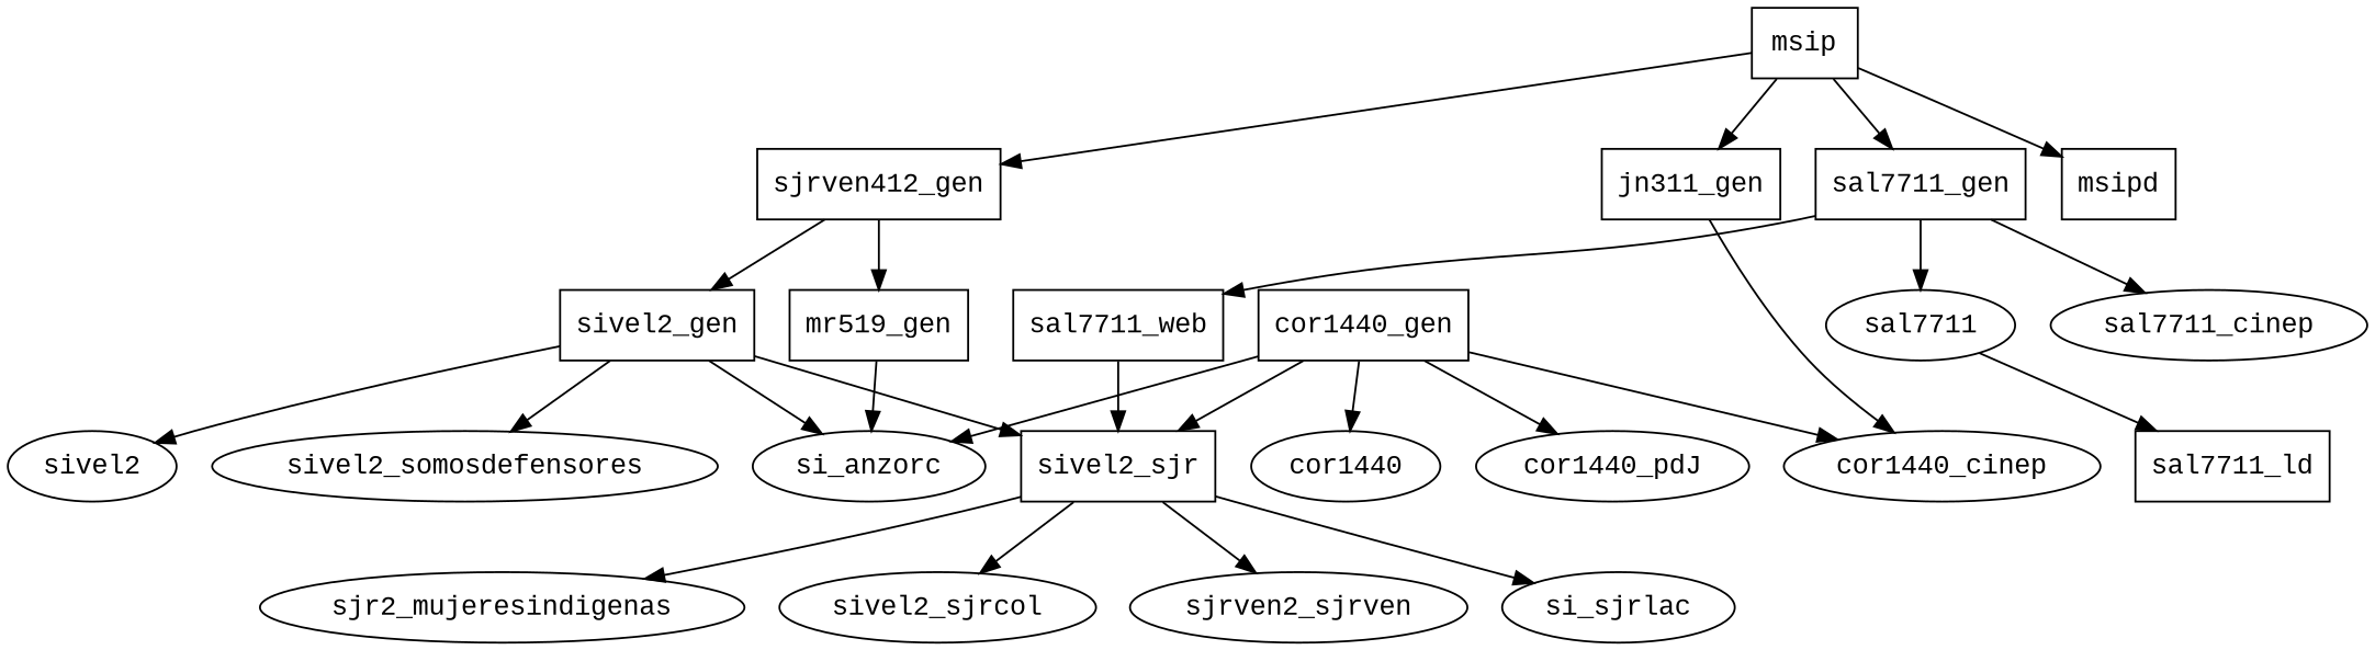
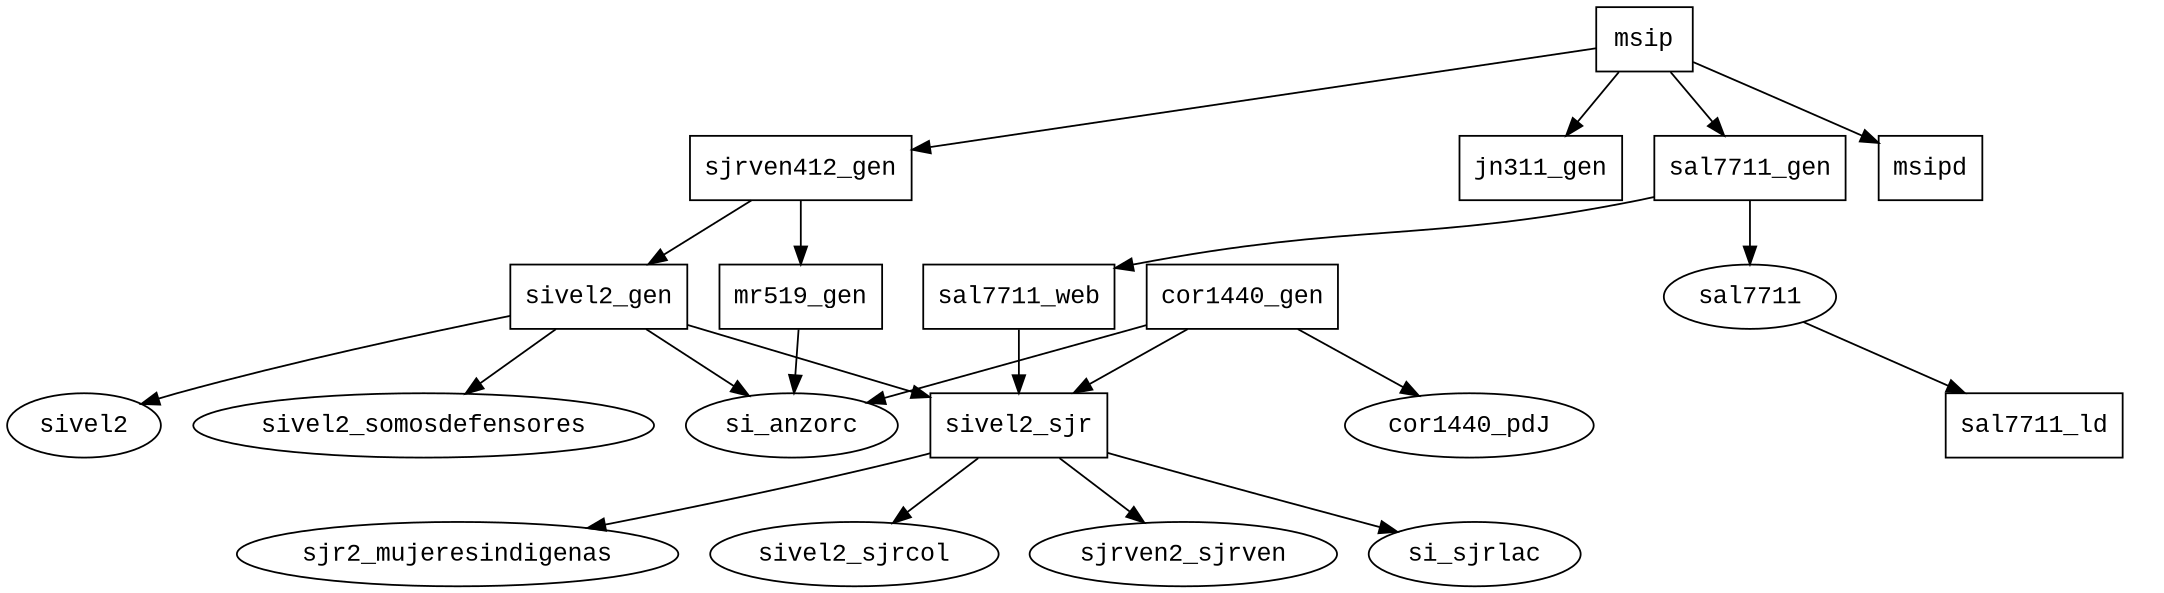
  digraph {
    fontname="Liberation Mono"
    node [fontname="Liberation Mono"]
    edge [fontname="Liberation Mono"]
    cor1440_gen [shape=box]
    sivel2_sjr [shape=box]
-   cor1440_cinep
    si_anzorc
-   cor1440
    cor1440_pdJ
    n7 [label=sjr2_mujeresindigenas]
    sivel2_sjrcol
    n9 [label=sjrven2_sjrven]
    si_sjrlac
    n11 [label=jn311_gen shape=box]
    n12 [label=sjrven412_gen shape=box]
    mr519_gen [shape=box]
    sivel2_gen [shape=box]
    sivel2
    sivel2_somosdefensores
    sal7711_gen [shape=box]
    sal7711_web [shape=box]
    sal7711
-   sal7711_cinep
    sal7711_ld [shape=box]
    msip [shape=box]
    msipd [shape=box]
    cor1440_gen -> sivel2_sjr
-   cor1440_gen -> cor1440_cinep
    cor1440_gen -> si_anzorc
-   cor1440_gen -> cor1440
    cor1440_gen -> cor1440_pdJ
    sivel2_sjr -> n7
    sivel2_sjr -> sivel2_sjrcol
    sivel2_sjr -> n9
    sivel2_sjr -> si_sjrlac
-   n11 -> cor1440_cinep
    n12 -> mr519_gen
    n12 -> sivel2_gen
    mr519_gen -> si_anzorc
    sivel2_gen -> sivel2_sjr
    sivel2_gen -> si_anzorc
    sivel2_gen -> sivel2
    sivel2_gen -> sivel2_somosdefensores
    sal7711_gen -> sal7711_web
    sal7711_gen -> sal7711
-   sal7711_gen -> sal7711_cinep
    sal7711_web -> sivel2_sjr
    sal7711 -> sal7711_ld
    msip -> n11
    msip -> n12
    msip -> sal7711_gen
    msip -> msipd
  }
